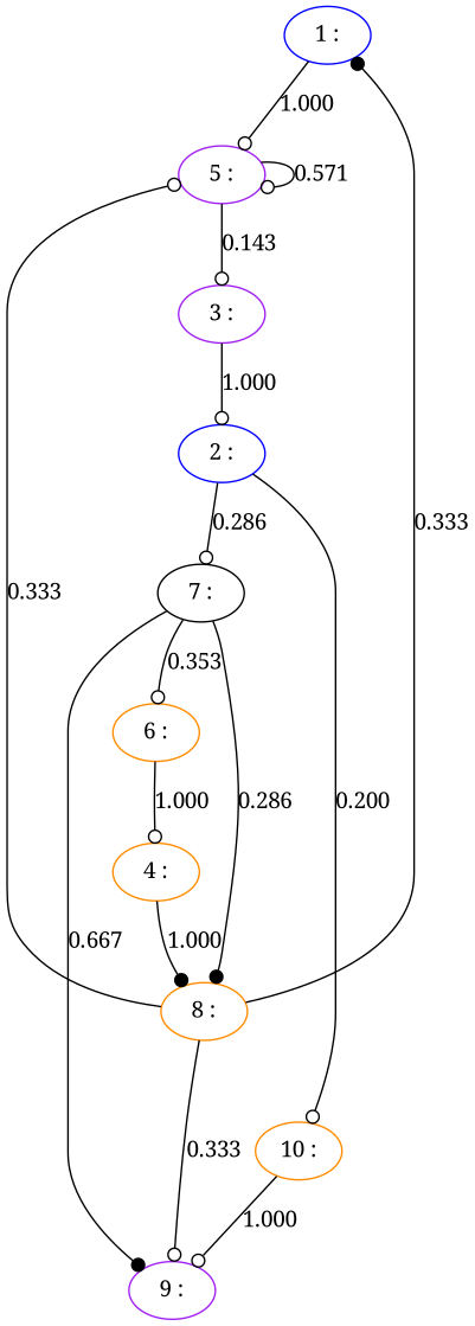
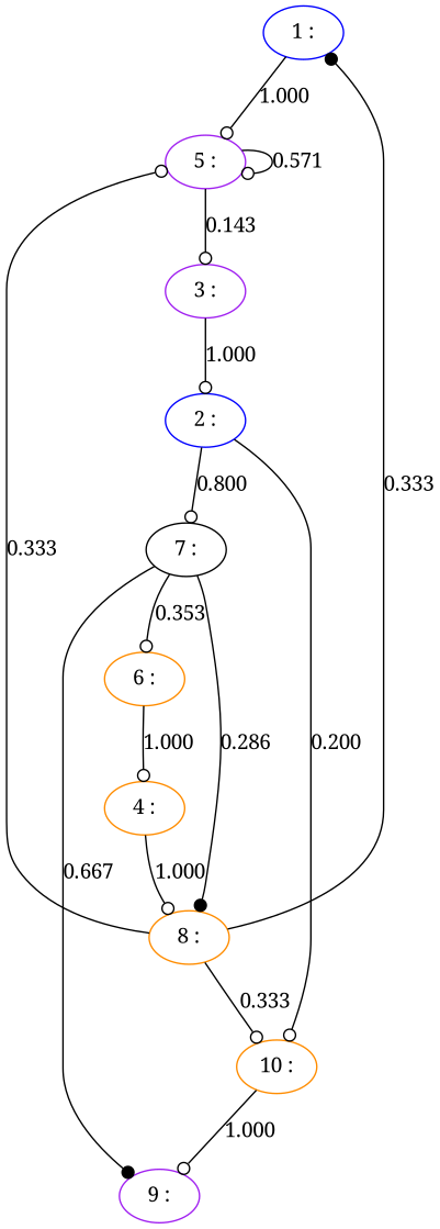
  digraph {
    fontname="Noto Serif"
    node [color=darkorange fontname="Noto Serif"]
    edge [arrowhead=odot fontname="Noto Serif"]
    n1 [color=blue label="1 :"]
    n2 [color=purple label="5 :"]
    n3 [color=purple label="3 :"]
    n4 [color=blue label="2 :"]
    n5 [color=black label="7 :"]
    n6 [label="10 :"]
    n7 [label="8 :"]
    n8 [label="6 :"]
    n9 [color=purple label="9 :"]
    n10 [label="4 :"]
    n1 -> n2 [label=1.000]
    n2 -> n2 [label=0.571]
    n2 -> n3 [label=0.143]
    n3 -> n4 [label=1.000]
-   n4 -> n5 [label=0.286]
+   n4 -> n5 [label=0.800]
    n4 -> n6 [label=0.200]
    n5 -> n7 [arrowhead=dot label=0.286]
    n5 -> n8 [label=0.353]
    n5 -> n9 [arrowhead=dot label=0.667]
    n6 -> n9 [label=1.000]
    n7 -> n1 [arrowhead=dot label=0.333]
    n7 -> n2 [label=0.333]
-   n7 -> n9 [label=0.333]
+   n7 -> n6 [label=0.333]
    n8 -> n10 [label=1.000]
-   n10 -> n7 [arrowhead=dot label=1.000]
+   n10 -> n7 [label=1.000]
  }
